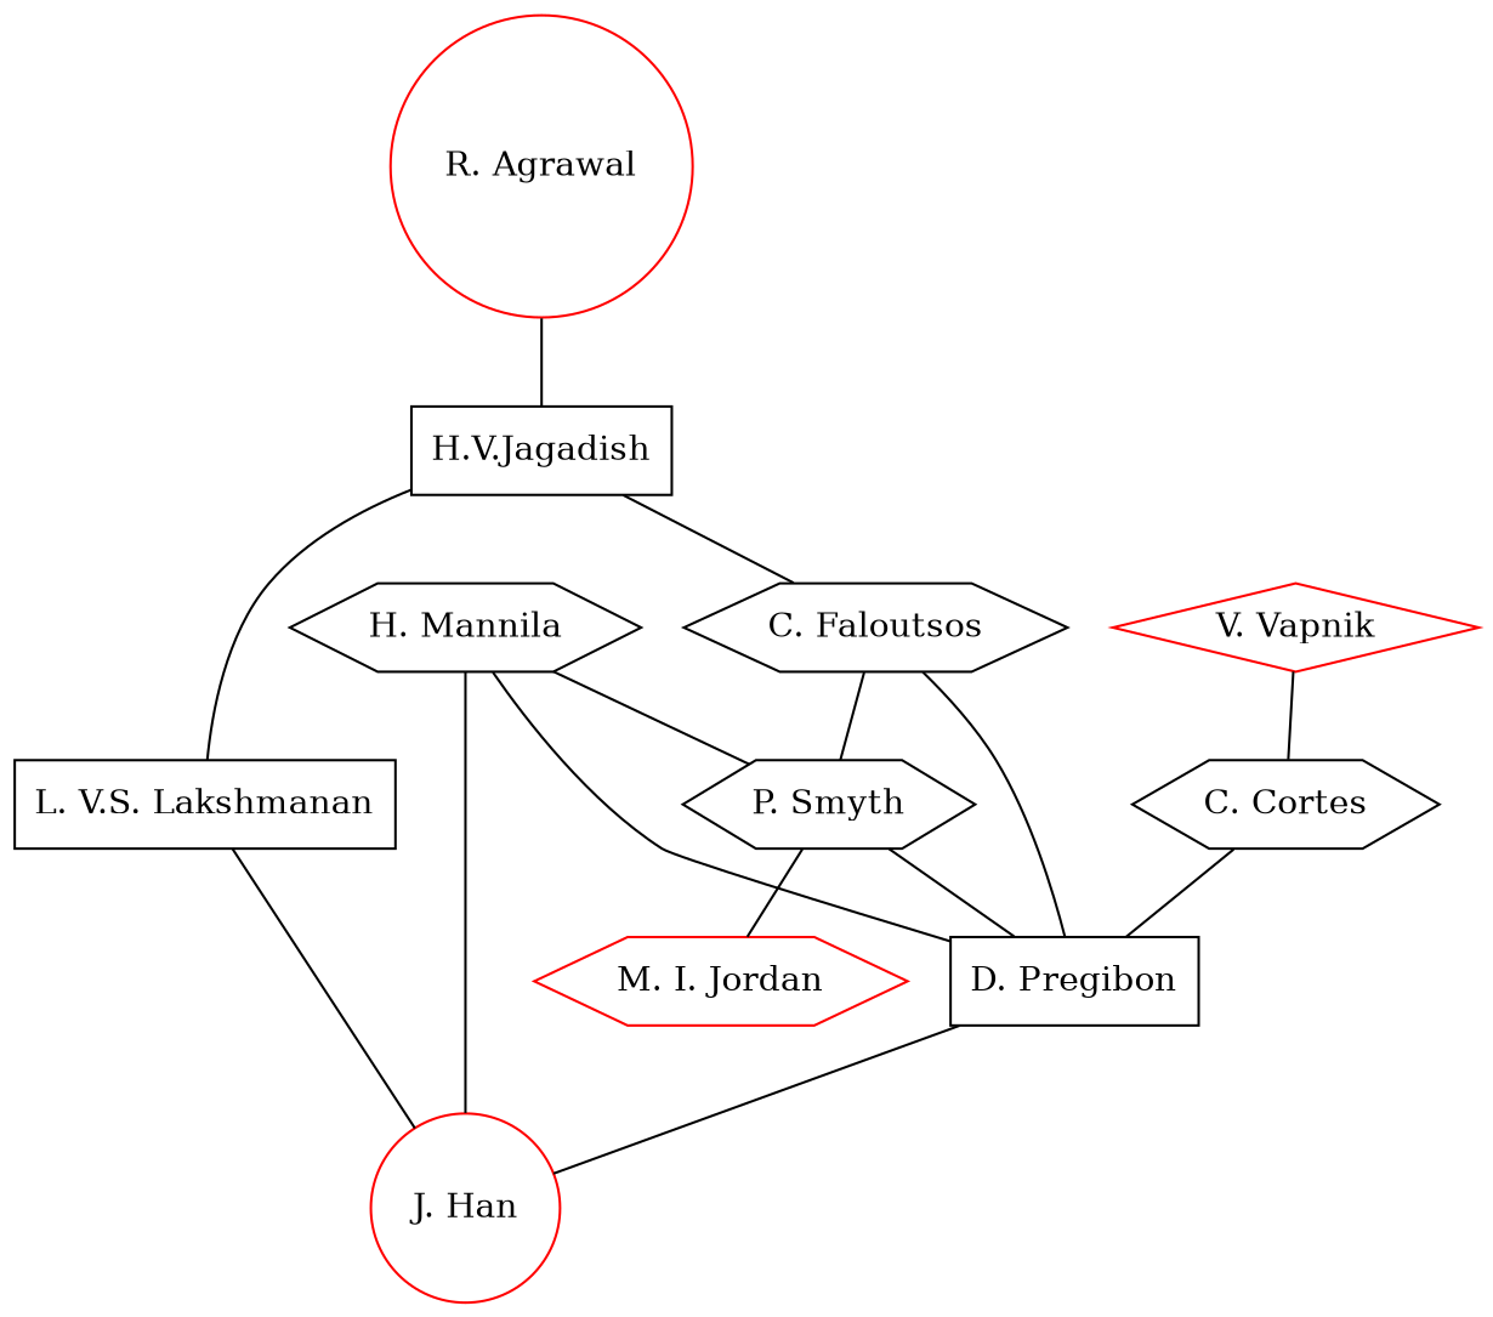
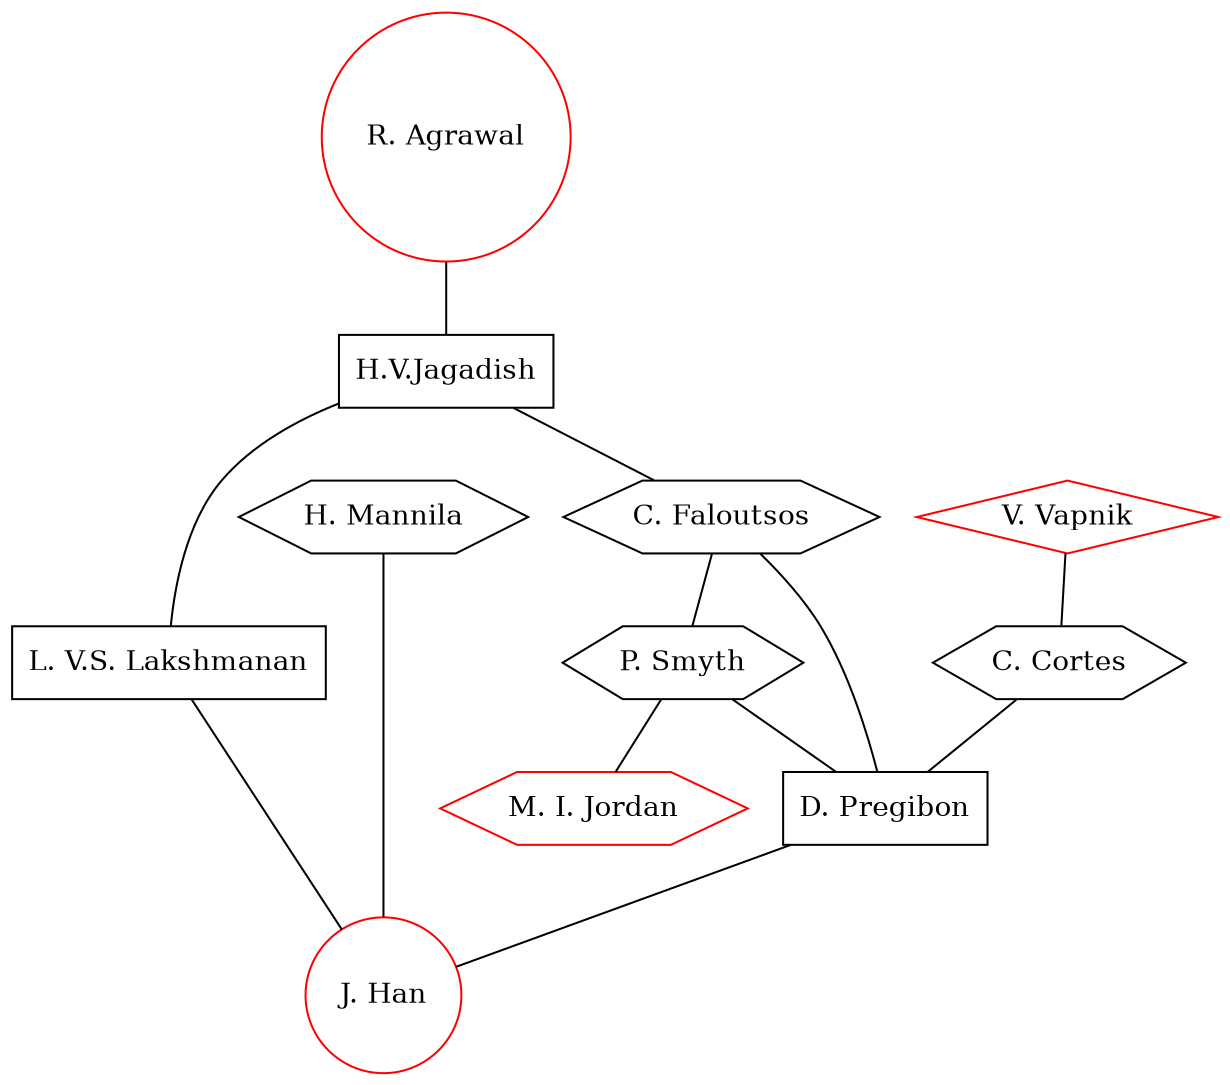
  graph {
    node [shape=hexagon]
    n1 [color=red label="R. Agrawal" shape=circle]
    n2 [label="H.V.Jagadish" shape=box]
    n3 [label="C. Faloutsos"]
    n4 [label="L. V.S. Lakshmanan" shape=box]
    n5 [label="D. Pregibon" shape=box]
    n6 [label="P. Smyth"]
    n7 [label="H. Mannila"]
    n8 [color=red label="J. Han" shape=circle]
    n9 [color=red label="M. I. Jordan"]
    n10 [color=red label="V. Vapnik" shape=diamond]
    n11 [label="C. Cortes"]
    n1 -- n2
    n2 -- n3
    n2 -- n4
    n3 -- n5
    n3 -- n6
    n4 -- n8
    n5 -- n8
    n6 -- n5
    n6 -- n9
-   n7 -- n5
-   n7 -- n6
    n7 -- n8
    n10 -- n11
    n11 -- n5
  }
